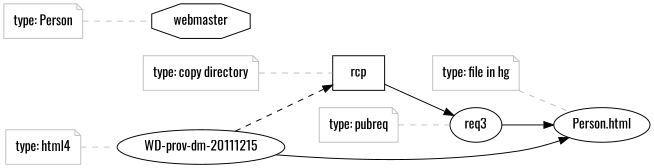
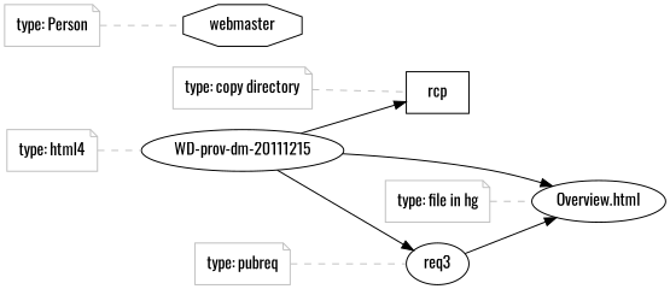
  digraph {
    fontname=Oswald
    rankdir=LR
    node [fontname=Oswald shape=note]
    edge [fontname=Oswald arrowhead=none color=gray style=dashed]
    n1 [label=rcp shape=polygon sides=4]
    n2 [label=req3 shape=""]
-   n3 [label="Person.html" shape=""]
+   n3 [label="Overview.html" shape=""]
    n4 [label=webmaster shape=polygon sides=8]
    n5 [color=gray fontcolor=black label=<<TABLE cellpadding="0" border="0"> 	<TR> 	    <TD align="left">type:</TD> 	    <TD align="left">copy directory</TD> 	</TR>     </TABLE>>]
    n6 [color=gray fontcolor=black label=<<TABLE cellpadding="0" border="0"> 	<TR> 	    <TD align="left">type:</TD> 	    <TD align="left">file in hg</TD> 	</TR>     </TABLE>>]
    n7 [label="WD-prov-dm-20111215" shape=""]
    n8 [color=gray fontcolor=black label=<<TABLE cellpadding="0" border="0"> 	<TR> 	    <TD align="left">type:</TD> 	    <TD align="left">html4</TD> 	</TR>     </TABLE>>]
    n9 [color=gray fontcolor=black label=<<TABLE cellpadding="0" border="0"> 	<TR> 	    <TD align="left">type:</TD> 	    <TD align="left">pubreq</TD> 	</TR>     </TABLE>>]
    n10 [color=gray fontcolor=black label=<<TABLE cellpadding="0" border="0"> 	<TR> 	    <TD align="left">type:</TD> 	    <TD align="left">Person</TD> 	</TR>     </TABLE>>]
-   n1 -> n2 [arrowhead="" color="" style=""]
+   n7 -> n2 [arrowhead="" color="" style=""]
    n2 -> n3 [arrowhead="" color="" style=""]
    n5 -> n1
    n6 -> n3
-   n7 -> n1 [arrowhead="" color=""]
+   n7 -> n1 [arrowhead="" color="" style=""]
    n7 -> n3 [arrowhead="" color="" style=""]
    n8 -> n7
    n9 -> n2
    n10 -> n4
  }
